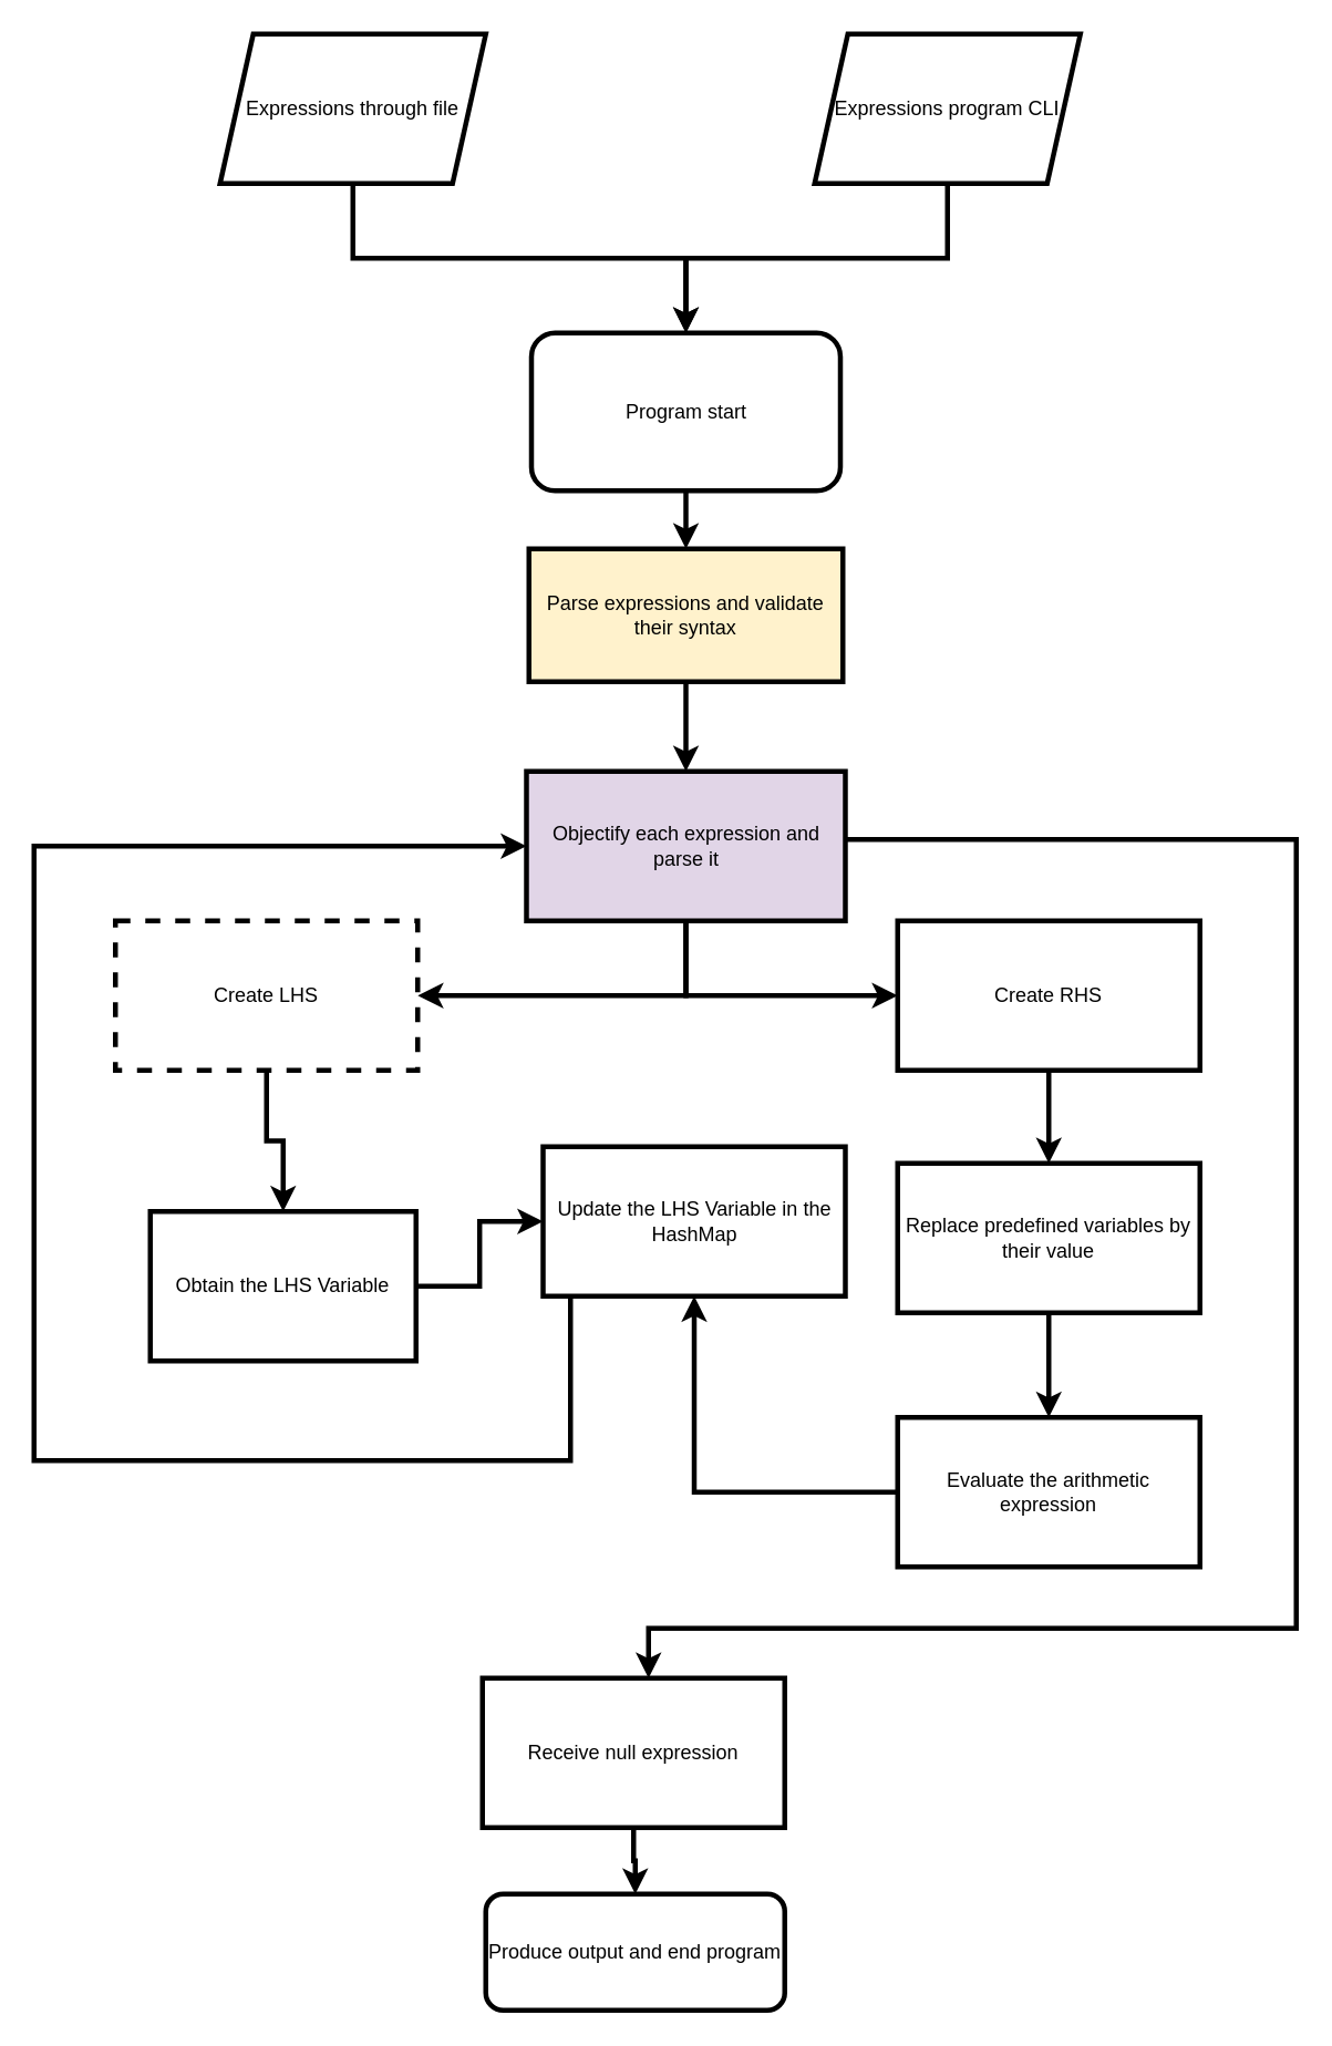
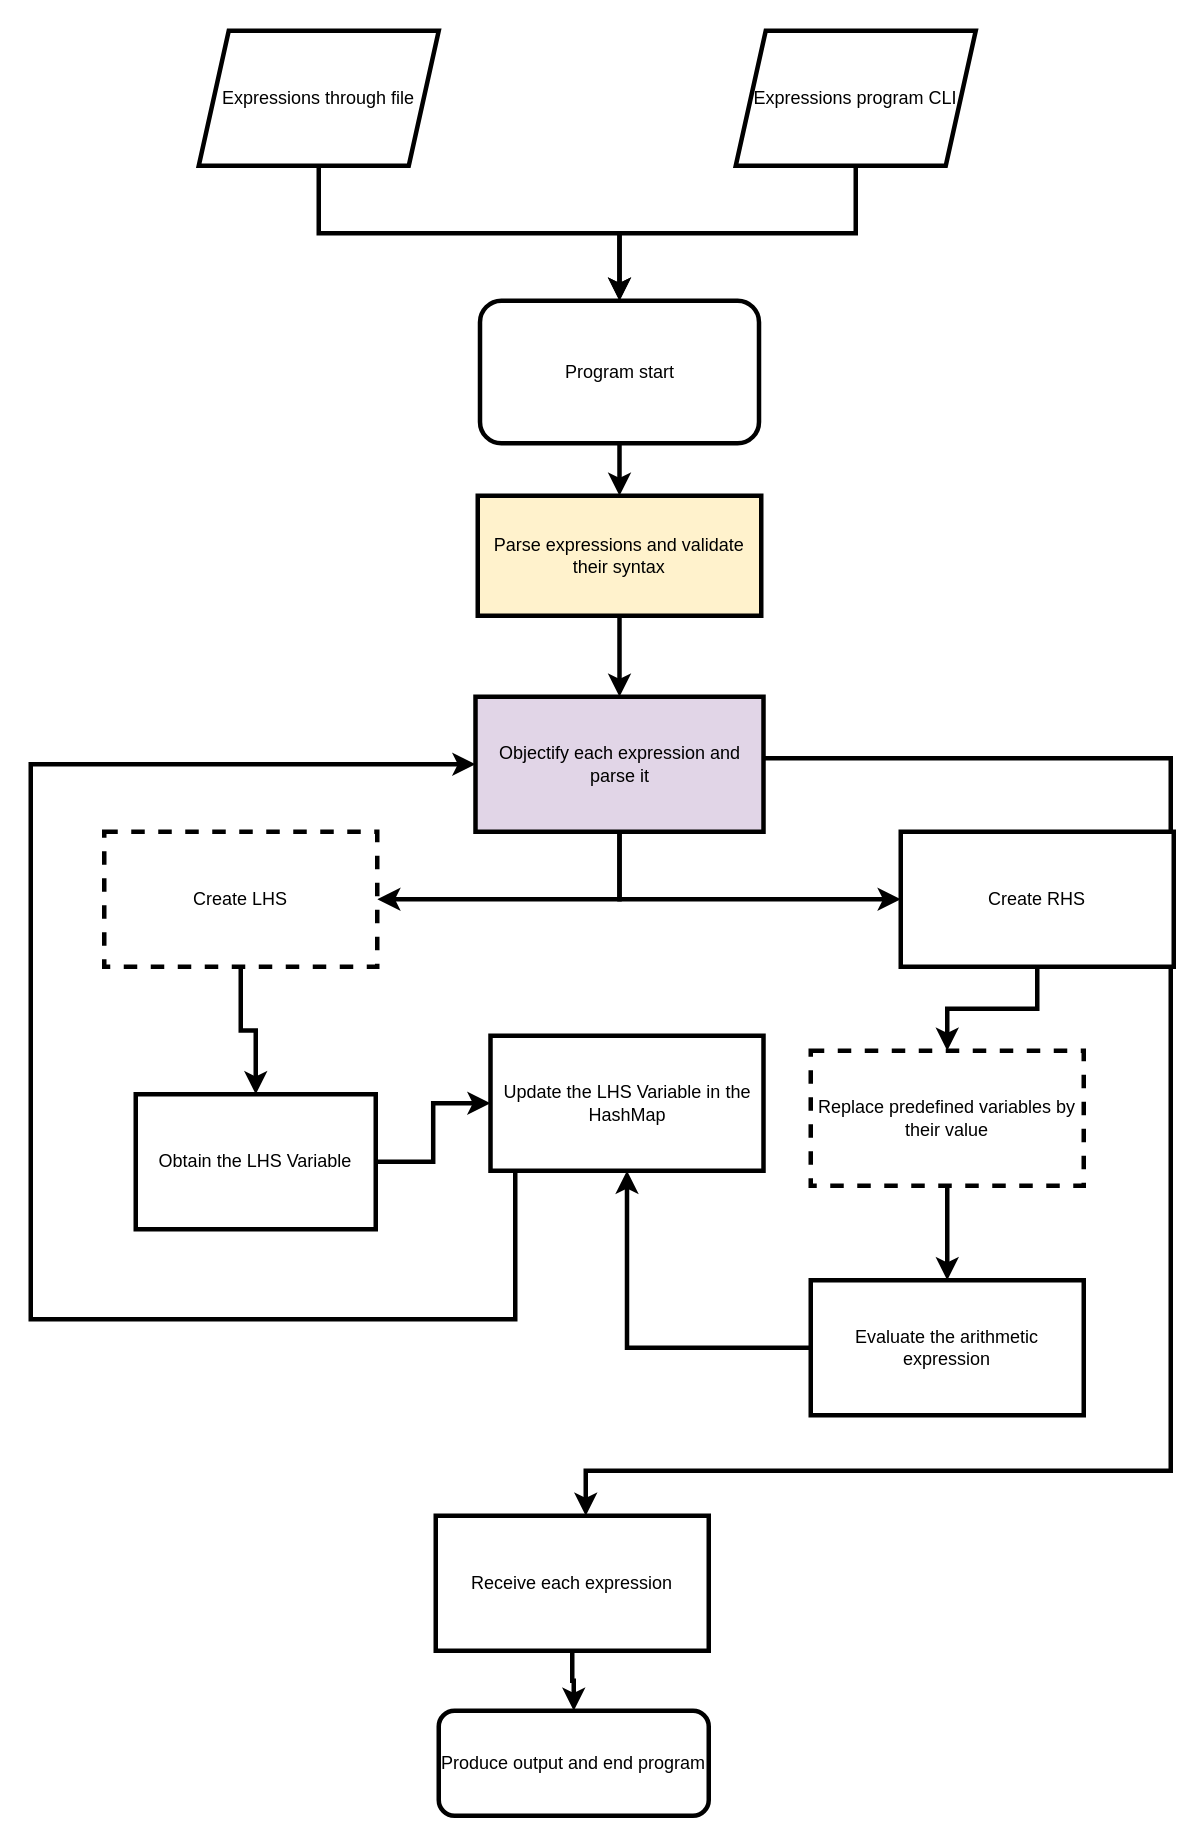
  <mxCell id="0" />
  <mxCell id="1" parent="0" />
  <mxCell id="2" style="edgeStyle=orthogonalEdgeStyle;rounded=0;orthogonalLoop=1;jettySize=auto;html=1;exitX=0.5;exitY=1;exitDx=0;exitDy=0;entryX=0.5;entryY=0;entryDx=0;entryDy=0;strokeWidth=3;" edge="1" parent="1" source="3" target="7"><mxGeometry relative="1" as="geometry" /></mxCell>
  <mxCell id="3" value="Expressions through file" style="shape=parallelogram;perimeter=parallelogramPerimeter;whiteSpace=wrap;html=1;fixedSize=1;strokeWidth=3;" vertex="1" parent="1"><mxGeometry x="132" y="20" width="160" height="90" as="geometry" /></mxCell>
  <mxCell id="4" style="edgeStyle=orthogonalEdgeStyle;rounded=0;orthogonalLoop=1;jettySize=auto;html=1;exitX=0.5;exitY=1;exitDx=0;exitDy=0;entryX=0.5;entryY=0;entryDx=0;entryDy=0;strokeWidth=3;" edge="1" parent="1" source="5" target="7"><mxGeometry relative="1" as="geometry" /></mxCell>
  <mxCell id="5" value="Expressions program CLI" style="shape=parallelogram;perimeter=parallelogramPerimeter;whiteSpace=wrap;html=1;fixedSize=1;strokeWidth=3;" vertex="1" parent="1"><mxGeometry x="490" y="20" width="160" height="90" as="geometry" /></mxCell>
  <mxCell id="6" style="edgeStyle=orthogonalEdgeStyle;rounded=0;orthogonalLoop=1;jettySize=auto;html=1;exitX=0.5;exitY=1;exitDx=0;exitDy=0;entryX=0.5;entryY=0;entryDx=0;entryDy=0;strokeWidth=3;" edge="1" parent="1" source="7" target="9"><mxGeometry relative="1" as="geometry" /></mxCell>
  <mxCell id="7" value="Program start" style="rounded=1;whiteSpace=wrap;html=1;strokeWidth=3;" vertex="1" parent="1"><mxGeometry x="319.5" y="200" width="186" height="95" as="geometry" /></mxCell>
  <mxCell id="8" style="edgeStyle=orthogonalEdgeStyle;rounded=0;orthogonalLoop=1;jettySize=auto;html=1;exitX=0.5;exitY=1;exitDx=0;exitDy=0;entryX=0.5;entryY=0;entryDx=0;entryDy=0;entryPerimeter=0;strokeWidth=3;" edge="1" parent="1" source="9" target="13"><mxGeometry relative="1" as="geometry" /></mxCell>
  <mxCell id="9" value="Parse expressions and validate their syntax" style="rounded=0;whiteSpace=wrap;html=1;strokeWidth=3;fillColor=#fff2cc;" vertex="1" parent="1"><mxGeometry x="318" y="330" width="189" height="80" as="geometry" /></mxCell>
  <mxCell id="10" style="edgeStyle=orthogonalEdgeStyle;rounded=0;orthogonalLoop=1;jettySize=auto;html=1;exitX=0.5;exitY=1;exitDx=0;exitDy=0;entryX=1;entryY=0.5;entryDx=0;entryDy=0;strokeWidth=3;" edge="1" parent="1" source="13" target="17"><mxGeometry relative="1" as="geometry" /></mxCell>
  <mxCell id="11" style="edgeStyle=orthogonalEdgeStyle;rounded=0;orthogonalLoop=1;jettySize=auto;html=1;exitX=0.5;exitY=1;exitDx=0;exitDy=0;entryX=0;entryY=0.5;entryDx=0;entryDy=0;strokeWidth=3;" edge="1" parent="1" source="13" target="15"><mxGeometry relative="1" as="geometry" /></mxCell>
  <mxCell id="12" style="edgeStyle=orthogonalEdgeStyle;rounded=0;orthogonalLoop=1;jettySize=auto;html=1;exitX=1;exitY=0.5;exitDx=0;exitDy=0;entryX=1;entryY=0.5;entryDx=0;entryDy=0;strokeWidth=3;" edge="1" parent="1"><mxGeometry relative="1" as="geometry"><mxPoint x="390" y="1010" as="targetPoint" /><mxPoint x="426.5" y="505" as="sourcePoint" /><Array as="points"><mxPoint x="780" y="505" /><mxPoint x="780" y="980" /><mxPoint x="390" y="980" /></Array></mxGeometry></mxCell>
  <mxCell id="13" value="Objectify each expression and parse it" style="rounded=0;whiteSpace=wrap;html=1;strokeWidth=3;fillColor=#e1d5e7;" vertex="1" parent="1"><mxGeometry x="316.5" y="464" width="192" height="90" as="geometry" /></mxCell>
  <mxCell id="14" style="edgeStyle=orthogonalEdgeStyle;rounded=0;orthogonalLoop=1;jettySize=auto;html=1;exitX=0.5;exitY=1;exitDx=0;exitDy=0;entryX=0.5;entryY=0;entryDx=0;entryDy=0;strokeWidth=3;" edge="1" parent="1" source="15" target="19"><mxGeometry relative="1" as="geometry" /></mxCell>
- <mxCell id="15" value="Create RHS" style="rounded=0;whiteSpace=wrap;html=1;strokeWidth=3;" vertex="1" parent="1"><mxGeometry x="540" y="554" width="182" height="90" as="geometry" /></mxCell>
+ <mxCell id="15" value="Create RHS" style="rounded=0;whiteSpace=wrap;html=1;strokeWidth=3;" vertex="1" parent="1"><mxGeometry x="600" y="554" width="182" height="90" as="geometry" /></mxCell>
  <mxCell id="16" style="edgeStyle=orthogonalEdgeStyle;rounded=0;orthogonalLoop=1;jettySize=auto;html=1;exitX=0.5;exitY=1;exitDx=0;exitDy=0;entryX=0.5;entryY=0;entryDx=0;entryDy=0;strokeWidth=3;" edge="1" parent="1" source="17" target="25"><mxGeometry relative="1" as="geometry" /></mxCell>
  <mxCell id="17" value="Create LHS" style="rounded=0;whiteSpace=wrap;html=1;strokeWidth=3;dashed=1;" vertex="1" parent="1"><mxGeometry x="69" y="554" width="182" height="90" as="geometry" /></mxCell>
  <mxCell id="18" style="edgeStyle=orthogonalEdgeStyle;rounded=0;orthogonalLoop=1;jettySize=auto;html=1;exitX=0.5;exitY=1;exitDx=0;exitDy=0;strokeWidth=3;" edge="1" parent="1" source="19" target="21"><mxGeometry relative="1" as="geometry" /></mxCell>
- <mxCell id="19" value="Replace predefined variables by their value" style="rounded=0;whiteSpace=wrap;html=1;strokeWidth=3;" vertex="1" parent="1"><mxGeometry x="540" y="700" width="182" height="90" as="geometry" /></mxCell>
+ <mxCell id="19" value="Replace predefined variables by their value" style="rounded=0;whiteSpace=wrap;html=1;strokeWidth=3;dashed=1;" vertex="1" parent="1"><mxGeometry x="540" y="700" width="182" height="90" as="geometry" /></mxCell>
  <mxCell id="20" style="edgeStyle=orthogonalEdgeStyle;rounded=0;orthogonalLoop=1;jettySize=auto;html=1;exitX=0;exitY=0.5;exitDx=0;exitDy=0;strokeWidth=3;entryX=0.5;entryY=1;entryDx=0;entryDy=0;" edge="1" parent="1" source="21" target="23"><mxGeometry relative="1" as="geometry"><mxPoint x="380" y="819" as="targetPoint" /></mxGeometry></mxCell>
  <mxCell id="21" value="Evaluate the arithmetic expression" style="rounded=0;whiteSpace=wrap;html=1;strokeWidth=3;" vertex="1" parent="1"><mxGeometry x="540" y="853" width="182" height="90" as="geometry" /></mxCell>
  <mxCell id="22" style="edgeStyle=orthogonalEdgeStyle;rounded=0;orthogonalLoop=1;jettySize=auto;html=1;exitX=0.25;exitY=1;exitDx=0;exitDy=0;entryX=0;entryY=0.5;entryDx=0;entryDy=0;strokeWidth=3;" edge="1" parent="1" source="23" target="13"><mxGeometry relative="1" as="geometry"><Array as="points"><mxPoint x="343" y="879" /><mxPoint x="20" y="879" /><mxPoint x="20" y="509" /></Array></mxGeometry></mxCell>
  <mxCell id="23" value="Update the LHS Variable in the HashMap" style="rounded=0;whiteSpace=wrap;html=1;strokeWidth=3;" vertex="1" parent="1"><mxGeometry x="326.5" y="690" width="182" height="90" as="geometry" /></mxCell>
  <mxCell id="24" style="edgeStyle=orthogonalEdgeStyle;rounded=0;orthogonalLoop=1;jettySize=auto;html=1;exitX=1;exitY=0.5;exitDx=0;exitDy=0;entryX=0;entryY=0.5;entryDx=0;entryDy=0;strokeWidth=3;" edge="1" parent="1" source="25" target="23"><mxGeometry relative="1" as="geometry" /></mxCell>
  <mxCell id="25" value="Obtain the LHS Variable" style="rounded=0;whiteSpace=wrap;html=1;strokeWidth=3;" vertex="1" parent="1"><mxGeometry x="90" y="729" width="160" height="90" as="geometry" /></mxCell>
  <mxCell id="26" style="edgeStyle=orthogonalEdgeStyle;rounded=0;orthogonalLoop=1;jettySize=auto;html=1;exitX=0.5;exitY=1;exitDx=0;exitDy=0;entryX=0.5;entryY=0;entryDx=0;entryDy=0;strokeWidth=3;" edge="1" parent="1" source="27" target="28"><mxGeometry relative="1" as="geometry" /></mxCell>
- <mxCell id="27" value="Receive null expression" style="rounded=0;whiteSpace=wrap;html=1;strokeWidth=3;" vertex="1" parent="1"><mxGeometry x="290" y="1010" width="182" height="90" as="geometry" /></mxCell>
+ <mxCell id="27" value="Receive each expression" style="rounded=0;whiteSpace=wrap;html=1;strokeWidth=3;" vertex="1" parent="1"><mxGeometry x="290" y="1010" width="182" height="90" as="geometry" /></mxCell>
  <mxCell id="28" value="Produce output and end program" style="rounded=1;whiteSpace=wrap;html=1;strokeWidth=3;" vertex="1" parent="1"><mxGeometry x="292" y="1140" width="180" height="70" as="geometry" /></mxCell>
